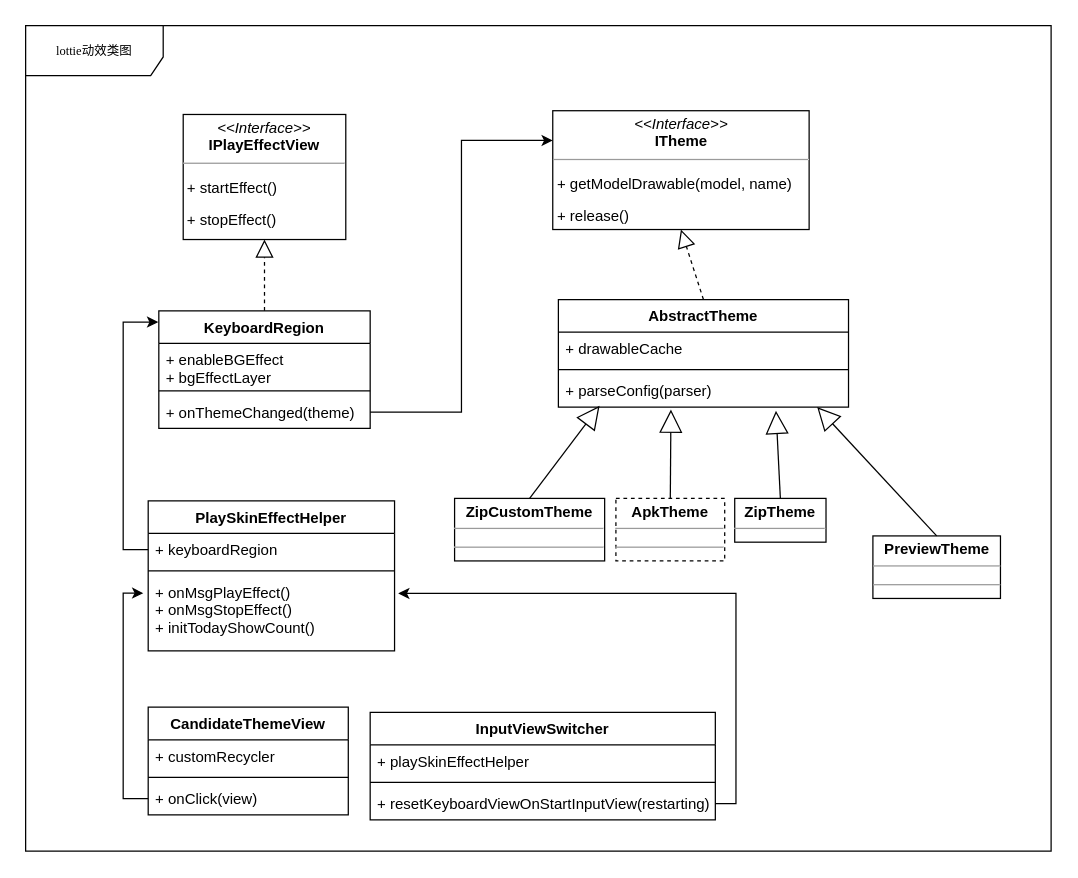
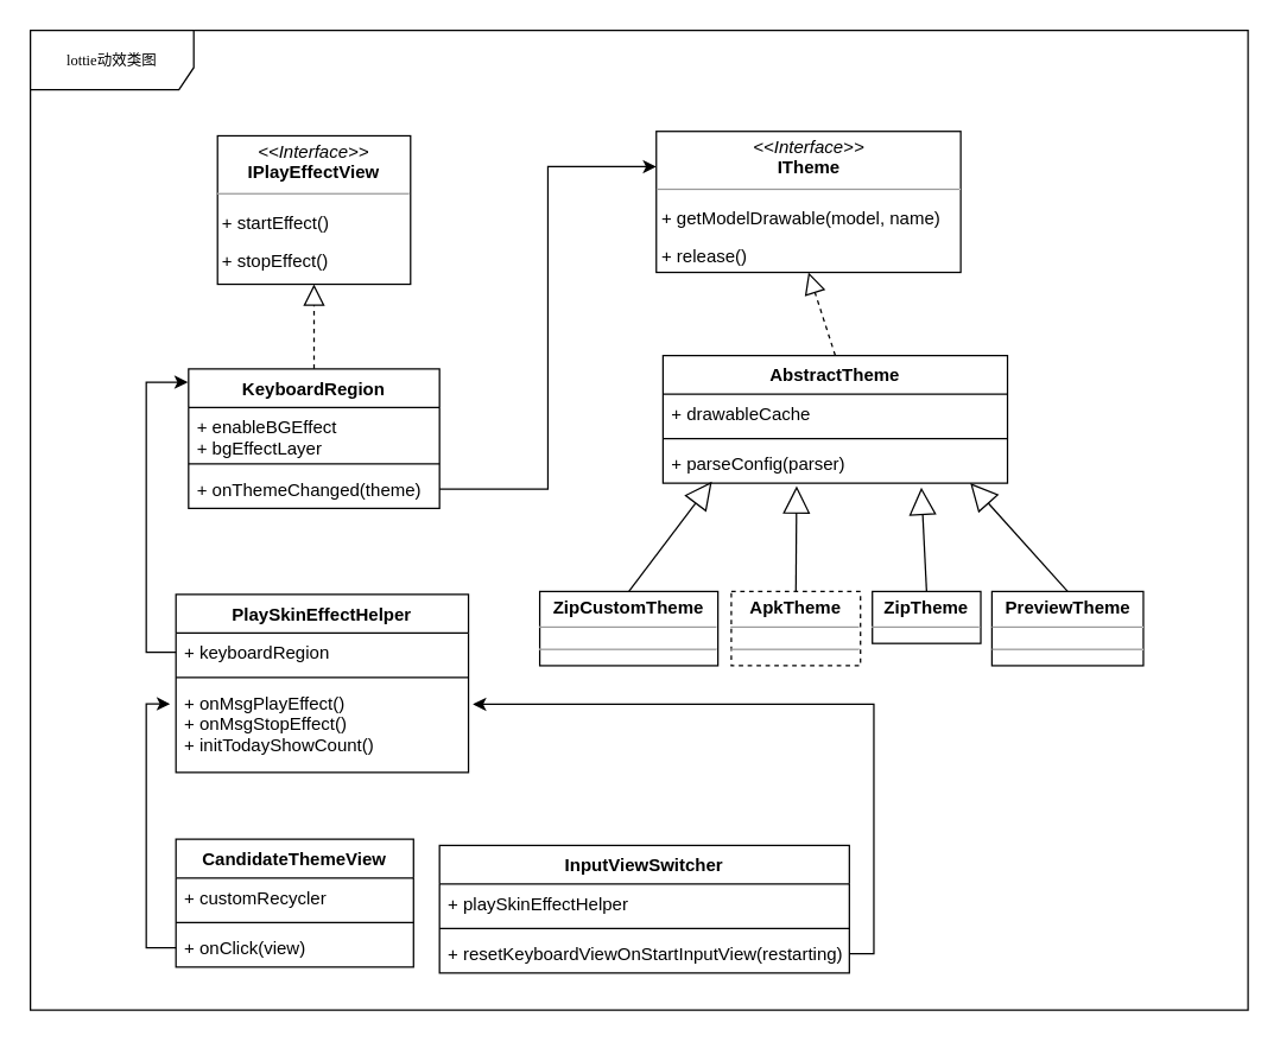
  <mxCell id="0" />
  <mxCell id="1" parent="0" />
  <mxCell id="2" value="lottie动效类图" style="shape=umlFrame;whiteSpace=wrap;html=1;rounded=0;shadow=0;comic=0;labelBackgroundColor=none;strokeColor=#000000;strokeWidth=1;fillColor=#ffffff;fontFamily=Verdana;fontSize=10;fontColor=#000000;align=center;width=110;height=40;" parent="1" vertex="1"><mxGeometry x="20" y="20" width="820" height="660" as="geometry" /></mxCell>
  <mxCell id="3" value="AbstractTheme" style="swimlane;fontStyle=1;align=center;verticalAlign=top;childLayout=stackLayout;horizontal=1;startSize=26;horizontalStack=0;resizeParent=1;resizeParentMax=0;resizeLast=0;collapsible=1;marginBottom=0;" parent="1" vertex="1"><mxGeometry x="446" y="239" width="232" height="86" as="geometry" /></mxCell>
  <mxCell id="4" value="+ drawableCache&#10;" style="text;strokeColor=none;fillColor=none;align=left;verticalAlign=top;spacingLeft=4;spacingRight=4;overflow=hidden;rotatable=0;points=[[0,0.5],[1,0.5]];portConstraint=eastwest;" parent="3" vertex="1"><mxGeometry y="26" width="232" height="26" as="geometry" /></mxCell>
  <mxCell id="5" value="" style="line;strokeWidth=1;fillColor=none;align=left;verticalAlign=middle;spacingTop=-1;spacingLeft=3;spacingRight=3;rotatable=0;labelPosition=right;points=[];portConstraint=eastwest;" parent="3" vertex="1"><mxGeometry y="52" width="232" height="8" as="geometry" /></mxCell>
  <mxCell id="6" value="+ parseConfig(parser)&#10;" style="text;strokeColor=none;fillColor=none;align=left;verticalAlign=top;spacingLeft=4;spacingRight=4;overflow=hidden;rotatable=0;points=[[0,0.5],[1,0.5]];portConstraint=eastwest;" parent="3" vertex="1"><mxGeometry y="60" width="232" height="26" as="geometry" /></mxCell>
  <mxCell id="7" value="&lt;p style=&quot;margin: 0px ; margin-top: 4px ; text-align: center&quot;&gt;&lt;i&gt;&amp;lt;&amp;lt;Interface&amp;gt;&amp;gt;&lt;/i&gt;&lt;br&gt;&lt;span&gt;&lt;b&gt;ITheme&lt;/b&gt;&lt;/span&gt;&lt;/p&gt;&lt;hr size=&quot;1&quot;&gt;&lt;p&gt;&amp;nbsp;&lt;span&gt;+&amp;nbsp;&lt;/span&gt;&lt;span&gt;getModelDrawable&lt;/span&gt;&lt;span&gt;(&lt;/span&gt;&lt;span&gt;model,&amp;nbsp;&lt;/span&gt;&lt;span&gt;name&lt;/span&gt;&lt;span&gt;)&lt;/span&gt;&lt;/p&gt;&lt;p&gt;&amp;nbsp;+&amp;nbsp;&lt;span&gt;release&lt;/span&gt;&lt;span&gt;()&lt;/span&gt;&lt;/p&gt;" style="verticalAlign=top;align=left;overflow=fill;fontSize=12;fontFamily=Helvetica;html=1;rounded=0;shadow=0;comic=0;labelBackgroundColor=none;strokeColor=#000000;strokeWidth=1;fillColor=#ffffff;" parent="1" vertex="1"><mxGeometry x="441.5" y="88" width="205" height="95" as="geometry" /></mxCell>
  <mxCell id="8" value="" style="endArrow=block;dashed=1;endFill=0;endSize=12;html=1;entryX=0.5;entryY=1;exitX=0.5;exitY=0;exitDx=0;exitDy=0;entryDx=0;entryDy=0;" parent="1" source="3" target="7" edge="1"><mxGeometry width="160" relative="1" as="geometry"><mxPoint x="550.5" y="275" as="sourcePoint" /><mxPoint x="550.5" y="248" as="targetPoint" /></mxGeometry></mxCell>
  <mxCell id="9" value="&lt;p style=&quot;margin: 0px ; margin-top: 4px ; text-align: center&quot;&gt;&lt;i&gt;&amp;lt;&amp;lt;Interface&amp;gt;&amp;gt;&lt;/i&gt;&lt;br&gt;&lt;span&gt;&lt;b&gt;IPlayEffectView&lt;/b&gt;&lt;/span&gt;&lt;/p&gt;&lt;hr size=&quot;1&quot;&gt;&lt;p&gt;&amp;nbsp;+&amp;nbsp;&lt;span&gt;startEffect&lt;/span&gt;&lt;span&gt;()&lt;/span&gt;&lt;/p&gt;&lt;p&gt;&lt;span&gt;&amp;nbsp;+&amp;nbsp;&lt;/span&gt;&lt;span&gt;stopEffect&lt;/span&gt;&lt;span&gt;()&lt;/span&gt;&lt;/p&gt;" style="verticalAlign=top;align=left;overflow=fill;fontSize=12;fontFamily=Helvetica;html=1;rounded=0;shadow=0;comic=0;labelBackgroundColor=none;strokeColor=#000000;strokeWidth=1;fillColor=#ffffff;" vertex="1" parent="1"><mxGeometry x="146" y="91" width="130" height="100" as="geometry" /></mxCell>
  <mxCell id="10" value="KeyboardRegion" style="swimlane;fontStyle=1;align=center;verticalAlign=top;childLayout=stackLayout;horizontal=1;startSize=26;horizontalStack=0;resizeParent=1;resizeParentMax=0;resizeLast=0;collapsible=1;marginBottom=0;" vertex="1" parent="1"><mxGeometry x="126.5" y="248" width="169" height="94" as="geometry" /></mxCell>
  <mxCell id="11" value="+ enableBGEffect&#10;+ bgEffectLayer&#10;" style="text;strokeColor=none;fillColor=none;align=left;verticalAlign=top;spacingLeft=4;spacingRight=4;overflow=hidden;rotatable=0;points=[[0,0.5],[1,0.5]];portConstraint=eastwest;" vertex="1" parent="10"><mxGeometry y="26" width="169" height="34" as="geometry" /></mxCell>
  <mxCell id="12" value="" style="line;strokeWidth=1;fillColor=none;align=left;verticalAlign=middle;spacingTop=-1;spacingLeft=3;spacingRight=3;rotatable=0;labelPosition=right;points=[];portConstraint=eastwest;" vertex="1" parent="10"><mxGeometry y="60" width="169" height="8" as="geometry" /></mxCell>
  <mxCell id="13" value="+ onThemeChanged(theme)&#10;" style="text;strokeColor=none;fillColor=none;align=left;verticalAlign=top;spacingLeft=4;spacingRight=4;overflow=hidden;rotatable=0;points=[[0,0.5],[1,0.5]];portConstraint=eastwest;" vertex="1" parent="10"><mxGeometry y="68" width="169" height="26" as="geometry" /></mxCell>
  <mxCell id="14" value="" style="endArrow=block;dashed=1;endFill=0;endSize=12;html=1;exitX=0.5;exitY=0;exitDx=0;exitDy=0;entryX=0.5;entryY=1;entryDx=0;entryDy=0;" edge="1" parent="1" source="10" target="9"><mxGeometry width="160" relative="1" as="geometry"><mxPoint x="198.5" y="257" as="sourcePoint" /><mxPoint x="176" y="190" as="targetPoint" /></mxGeometry></mxCell>
  <mxCell id="15" value="&lt;p style=&quot;margin: 0px ; margin-top: 4px ; text-align: center&quot;&gt;&lt;b&gt;ZipCustomTheme&lt;/b&gt;&lt;br&gt;&lt;/p&gt;&lt;hr size=&quot;1&quot;&gt;&lt;div style=&quot;height: 2px&quot;&gt;&lt;/div&gt;&lt;hr size=&quot;1&quot;&gt;&lt;div style=&quot;height: 2px&quot;&gt;&lt;/div&gt;" style="verticalAlign=top;align=left;overflow=fill;fontSize=12;fontFamily=Helvetica;html=1;gradientColor=none;" vertex="1" parent="1"><mxGeometry x="363" y="398" width="120" height="50" as="geometry" /></mxCell>
  <mxCell id="16" value="&lt;p style=&quot;margin: 0px ; margin-top: 4px ; text-align: center&quot;&gt;&lt;span&gt;&lt;b&gt;ApkTheme&lt;/b&gt;&lt;/span&gt;&lt;/p&gt;&lt;hr size=&quot;1&quot;&gt;&lt;div style=&quot;height: 2px&quot;&gt;&lt;/div&gt;&lt;hr size=&quot;1&quot;&gt;&lt;div style=&quot;height: 2px&quot;&gt;&lt;/div&gt;" style="verticalAlign=top;align=left;overflow=fill;fontSize=12;fontFamily=Helvetica;html=1;gradientColor=none;dashed=1;" vertex="1" parent="1"><mxGeometry x="492" y="398" width="87" height="50" as="geometry" /></mxCell>
  <mxCell id="17" value="&lt;p style=&quot;margin: 0px ; margin-top: 4px ; text-align: center&quot;&gt;&lt;b&gt;ZipTheme&lt;/b&gt;&lt;br&gt;&lt;/p&gt;&lt;hr size=&quot;1&quot;&gt;&lt;div style=&quot;height: 2px&quot;&gt;&lt;/div&gt;&lt;hr size=&quot;1&quot;&gt;&lt;div style=&quot;height: 2px&quot;&gt;&lt;/div&gt;" style="verticalAlign=top;align=left;overflow=fill;fontSize=12;fontFamily=Helvetica;html=1;gradientColor=none;" vertex="1" parent="1"><mxGeometry x="587" y="398" width="73" height="35" as="geometry" /></mxCell>
  <mxCell id="18" value="" style="endArrow=block;endSize=16;endFill=0;html=1;exitX=0.5;exitY=0;entryX=0.142;entryY=0.962;entryPerimeter=0;exitDx=0;exitDy=0;entryDx=0;entryDy=0;" edge="1" parent="1" source="15" target="6"><mxGeometry width="160" relative="1" as="geometry"><mxPoint x="510.5" y="448" as="sourcePoint" /><mxPoint x="538.5" y="361" as="targetPoint" /></mxGeometry></mxCell>
  <mxCell id="19" value="" style="endArrow=block;endSize=16;endFill=0;html=1;exitX=0.5;exitY=0;exitDx=0;exitDy=0;entryX=0.388;entryY=1.077;entryDx=0;entryDy=0;entryPerimeter=0;" edge="1" parent="1" source="16" target="6"><mxGeometry width="160" relative="1" as="geometry"><mxPoint x="394.5" y="383" as="sourcePoint" /><mxPoint x="551.5" y="328" as="targetPoint" /></mxGeometry></mxCell>
  <mxCell id="20" value="" style="endArrow=block;endSize=16;endFill=0;html=1;exitX=0.5;exitY=0;exitDx=0;exitDy=0;" edge="1" parent="1" source="17"><mxGeometry width="160" relative="1" as="geometry"><mxPoint x="394.5" y="383" as="sourcePoint" /><mxPoint x="620" y="328" as="targetPoint" /></mxGeometry></mxCell>
  <mxCell id="21" style="edgeStyle=orthogonalEdgeStyle;rounded=0;orthogonalLoop=1;jettySize=auto;html=1;exitX=1;exitY=0.5;exitDx=0;exitDy=0;entryX=0;entryY=0.25;entryDx=0;entryDy=0;" edge="1" parent="1" source="13" target="7"><mxGeometry relative="1" as="geometry" /></mxCell>
  <mxCell id="22" value="PlaySkinEffectHelper" style="swimlane;fontStyle=1;align=center;verticalAlign=top;childLayout=stackLayout;horizontal=1;startSize=26;horizontalStack=0;resizeParent=1;resizeParentMax=0;resizeLast=0;collapsible=1;marginBottom=0;" vertex="1" parent="1"><mxGeometry x="118" y="400" width="197" height="120" as="geometry" /></mxCell>
  <mxCell id="23" value="+ keyboardRegion&#10;" style="text;strokeColor=none;fillColor=none;align=left;verticalAlign=top;spacingLeft=4;spacingRight=4;overflow=hidden;rotatable=0;points=[[0,0.5],[1,0.5]];portConstraint=eastwest;" vertex="1" parent="22"><mxGeometry y="26" width="197" height="26" as="geometry" /></mxCell>
  <mxCell id="24" value="" style="line;strokeWidth=1;fillColor=none;align=left;verticalAlign=middle;spacingTop=-1;spacingLeft=3;spacingRight=3;rotatable=0;labelPosition=right;points=[];portConstraint=eastwest;" vertex="1" parent="22"><mxGeometry y="52" width="197" height="8" as="geometry" /></mxCell>
  <mxCell id="25" value="+ onMsgPlayEffect()&#10;+ onMsgStopEffect()&#10;+ initTodayShowCount()&#10;" style="text;strokeColor=none;fillColor=none;align=left;verticalAlign=top;spacingLeft=4;spacingRight=4;overflow=hidden;rotatable=0;points=[[0,0.5],[1,0.5]];portConstraint=eastwest;" vertex="1" parent="22"><mxGeometry y="60" width="197" height="60" as="geometry" /></mxCell>
  <mxCell id="26" style="edgeStyle=orthogonalEdgeStyle;rounded=0;orthogonalLoop=1;jettySize=auto;html=1;exitX=0;exitY=0.5;exitDx=0;exitDy=0;entryX=-0.003;entryY=0.096;entryDx=0;entryDy=0;entryPerimeter=0;" edge="1" parent="1" source="23" target="10"><mxGeometry relative="1" as="geometry" /></mxCell>
  <mxCell id="27" value="CandidateThemeView" style="swimlane;fontStyle=1;align=center;verticalAlign=top;childLayout=stackLayout;horizontal=1;startSize=26;horizontalStack=0;resizeParent=1;resizeParentMax=0;resizeLast=0;collapsible=1;marginBottom=0;" vertex="1" parent="1"><mxGeometry x="118" y="565" width="160" height="86" as="geometry" /></mxCell>
  <mxCell id="28" value="+ customRecycler&#10;" style="text;strokeColor=none;fillColor=none;align=left;verticalAlign=top;spacingLeft=4;spacingRight=4;overflow=hidden;rotatable=0;points=[[0,0.5],[1,0.5]];portConstraint=eastwest;" vertex="1" parent="27"><mxGeometry y="26" width="160" height="26" as="geometry" /></mxCell>
  <mxCell id="29" value="" style="line;strokeWidth=1;fillColor=none;align=left;verticalAlign=middle;spacingTop=-1;spacingLeft=3;spacingRight=3;rotatable=0;labelPosition=right;points=[];portConstraint=eastwest;" vertex="1" parent="27"><mxGeometry y="52" width="160" height="8" as="geometry" /></mxCell>
  <mxCell id="30" value="+ onClick(view)&#10;" style="text;strokeColor=none;fillColor=none;align=left;verticalAlign=top;spacingLeft=4;spacingRight=4;overflow=hidden;rotatable=0;points=[[0,0.5],[1,0.5]];portConstraint=eastwest;" vertex="1" parent="27"><mxGeometry y="60" width="160" height="26" as="geometry" /></mxCell>
  <mxCell id="31" value="InputViewSwitcher" style="swimlane;fontStyle=1;align=center;verticalAlign=top;childLayout=stackLayout;horizontal=1;startSize=26;horizontalStack=0;resizeParent=1;resizeParentMax=0;resizeLast=0;collapsible=1;marginBottom=0;" vertex="1" parent="1"><mxGeometry x="295.5" y="569" width="276" height="86" as="geometry" /></mxCell>
  <mxCell id="32" value="+ playSkinEffectHelper&#10;" style="text;strokeColor=none;fillColor=none;align=left;verticalAlign=top;spacingLeft=4;spacingRight=4;overflow=hidden;rotatable=0;points=[[0,0.5],[1,0.5]];portConstraint=eastwest;" vertex="1" parent="31"><mxGeometry y="26" width="276" height="26" as="geometry" /></mxCell>
  <mxCell id="33" value="" style="line;strokeWidth=1;fillColor=none;align=left;verticalAlign=middle;spacingTop=-1;spacingLeft=3;spacingRight=3;rotatable=0;labelPosition=right;points=[];portConstraint=eastwest;" vertex="1" parent="31"><mxGeometry y="52" width="276" height="8" as="geometry" /></mxCell>
  <mxCell id="34" value="+ resetKeyboardViewOnStartInputView(restarting)&#10;" style="text;strokeColor=none;fillColor=none;align=left;verticalAlign=top;spacingLeft=4;spacingRight=4;overflow=hidden;rotatable=0;points=[[0,0.5],[1,0.5]];portConstraint=eastwest;" vertex="1" parent="31"><mxGeometry y="60" width="276" height="26" as="geometry" /></mxCell>
  <mxCell id="35" style="edgeStyle=orthogonalEdgeStyle;rounded=0;orthogonalLoop=1;jettySize=auto;html=1;exitX=0;exitY=0.5;exitDx=0;exitDy=0;entryX=-0.02;entryY=0.229;entryDx=0;entryDy=0;entryPerimeter=0;" edge="1" parent="1" source="30" target="25"><mxGeometry relative="1" as="geometry" /></mxCell>
- <mxCell id="36" value="&lt;p style=&quot;margin: 0px ; margin-top: 4px ; text-align: center&quot;&gt;&lt;b&gt;&lt;span&gt;PreviewTheme&lt;/span&gt;&lt;br&gt;&lt;/b&gt;&lt;/p&gt;&lt;hr size=&quot;1&quot;&gt;&lt;div style=&quot;height: 2px&quot;&gt;&lt;/div&gt;&lt;hr size=&quot;1&quot;&gt;&lt;div style=&quot;height: 2px&quot;&gt;&lt;/div&gt;" style="verticalAlign=top;align=left;overflow=fill;fontSize=12;fontFamily=Helvetica;html=1;gradientColor=none;" vertex="1" parent="1"><mxGeometry x="697.5" y="428" width="102" height="50" as="geometry" /></mxCell>
+ <mxCell id="36" value="&lt;p style=&quot;margin: 0px ; margin-top: 4px ; text-align: center&quot;&gt;&lt;b&gt;&lt;span&gt;PreviewTheme&lt;/span&gt;&lt;br&gt;&lt;/b&gt;&lt;/p&gt;&lt;hr size=&quot;1&quot;&gt;&lt;div style=&quot;height: 2px&quot;&gt;&lt;/div&gt;&lt;hr size=&quot;1&quot;&gt;&lt;div style=&quot;height: 2px&quot;&gt;&lt;/div&gt;" style="verticalAlign=top;align=left;overflow=fill;fontSize=12;fontFamily=Helvetica;html=1;gradientColor=none;" vertex="1" parent="1"><mxGeometry x="667.5" y="398" width="102" height="50" as="geometry" /></mxCell>
  <mxCell id="37" value="" style="endArrow=block;endSize=16;endFill=0;html=1;exitX=0.5;exitY=0;entryX=0.892;entryY=1;entryPerimeter=0;exitDx=0;exitDy=0;entryDx=0;entryDy=0;" edge="1" parent="1" source="36" target="6"><mxGeometry width="160" relative="1" as="geometry"><mxPoint x="631" y="408" as="sourcePoint" /><mxPoint x="629" y="339" as="targetPoint" /></mxGeometry></mxCell>
  <mxCell id="38" style="edgeStyle=orthogonalEdgeStyle;rounded=0;orthogonalLoop=1;jettySize=auto;html=1;exitX=1;exitY=0.5;exitDx=0;exitDy=0;entryX=1.015;entryY=0.233;entryDx=0;entryDy=0;entryPerimeter=0;" edge="1" parent="1" source="34" target="25"><mxGeometry relative="1" as="geometry"><Array as="points"><mxPoint x="588" y="642" /><mxPoint x="588" y="474" /></Array></mxGeometry></mxCell>
